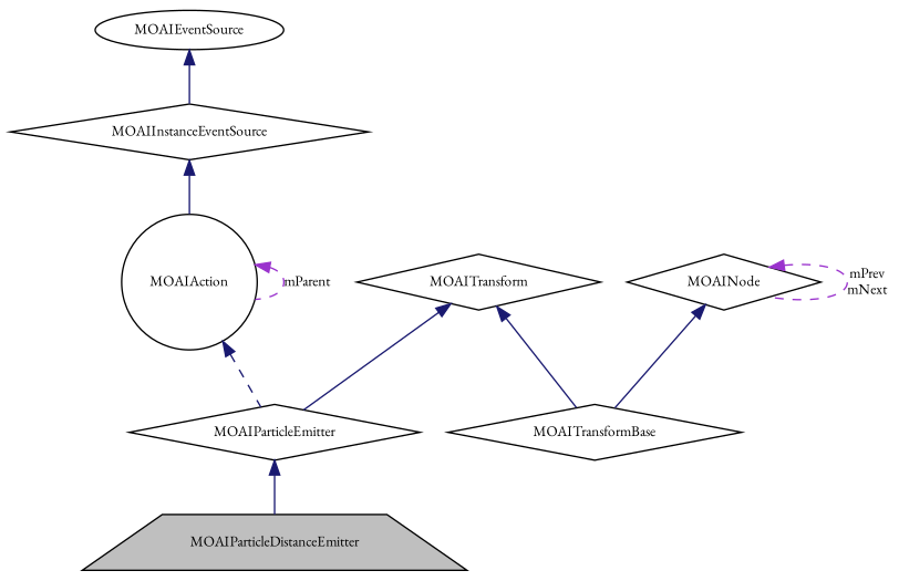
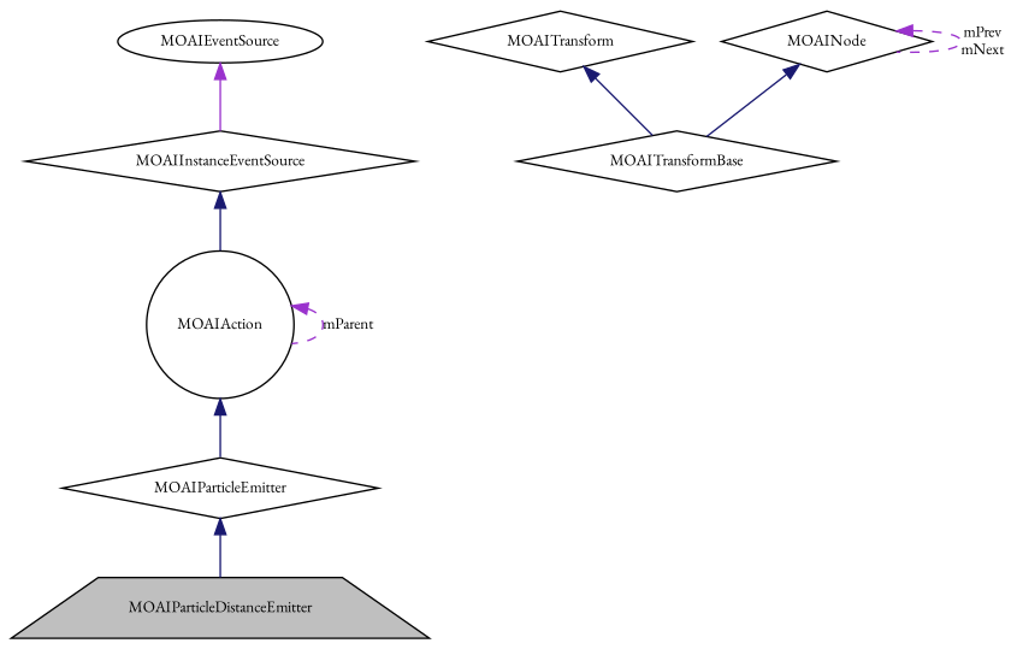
  digraph {
    fontname="EB Garamond"
    node [color=black fillcolor=white fontname="EB Garamond" fontsize=10 shape=diamond style=filled]
    edge [color=midnightblue dir=back fontname="EB Garamond" fontsize=10 labelfontname=FreeSans labelfontsize=10 style=solid]
    n1 [fillcolor=grey75 fontcolor=black height=0.2 label=MOAIParticleDistanceEmitter shape=trapezium width=0.4]
    n2 [height=0.2 label=MOAIParticleEmitter width=0.4]
    n3 [height=0.2 label=MOAITransform width=0.4]
    n4 [height=0.2 label=MOAITransformBase width=0.4]
    n5 [height=0.2 label=MOAINode width=0.4]
    n6 [height=0.2 label=MOAIAction shape=circle width=0.4]
    n7 [height=0.2 label=MOAIInstanceEventSource width=0.4]
    n8 [height=0.2 label=MOAIEventSource shape=ellipse width=0.4]
    n2 -> n1
-   n3 -> n2
    n3 -> n4
    n5 -> n4
    n5 -> n5 [color=darkorchid3 label="mPrev\nmNext" style=dashed]
-   n6 -> n2 [style=dashed]
+   n6 -> n2
    n6 -> n6 [color=darkorchid3 label=mParent style=dashed]
    n7 -> n6
-   n8 -> n7
+   n8 -> n7 [color=darkorchid3]
  }
